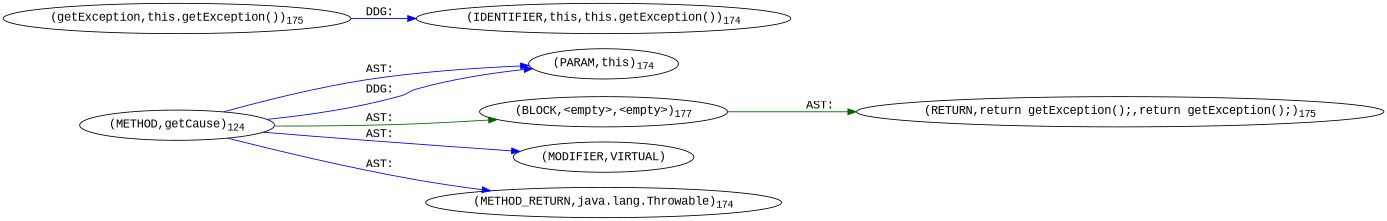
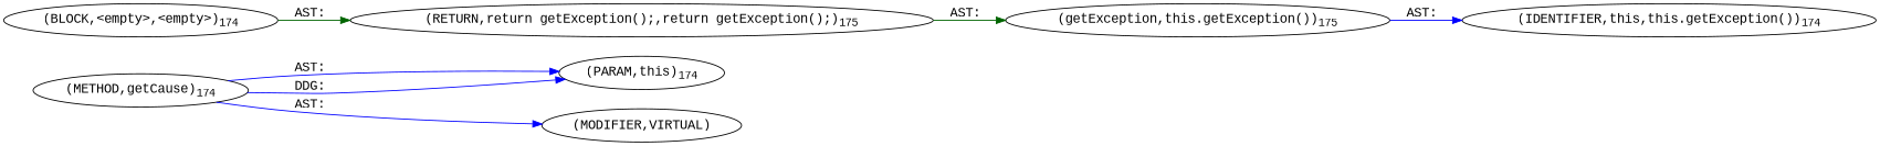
  digraph {
    fontname="Liberation Mono"
    rankdir=LR
    node [fontname="Liberation Mono"]
    edge [color=blue fontname="Liberation Mono"]
-   n1 [label=<(METHOD,getCause)<SUB>124</SUB>>]
+   n1 [label=<(METHOD,getCause)<SUB>174</SUB>>]
    n2 [label=<(PARAM,this)<SUB>174</SUB>>]
-   n3 [label=<(BLOCK,&lt;empty&gt;,&lt;empty&gt;)<SUB>177</SUB>>]
+   n3 [label=<(BLOCK,&lt;empty&gt;,&lt;empty&gt;)<SUB>174</SUB>>]
    n4 [label=<(MODIFIER,VIRTUAL)>]
-   n5 [label=<(METHOD_RETURN,java.lang.Throwable)<SUB>174</SUB>>]
    n6 [label=<(RETURN,return getException();,return getException();)<SUB>175</SUB>>]
    n7 [label=<(getException,this.getException())<SUB>175</SUB>>]
    n8 [label=<(IDENTIFIER,this,this.getException())<SUB>174</SUB>>]
    n1 -> n2 [label="AST: "]
    n1 -> n2 [label="DDG: "]
-   n1 -> n3 [color=darkgreen label="AST: "]
    n1 -> n4 [label="AST: "]
-   n1 -> n5 [label="AST: "]
    n3 -> n6 [color=darkgreen label="AST: "]
-   n7 -> n8 [label="DDG: "]
+   n6 -> n7 [color=darkgreen label="AST: "]
+   n7 -> n8 [label="AST: "]
  }
